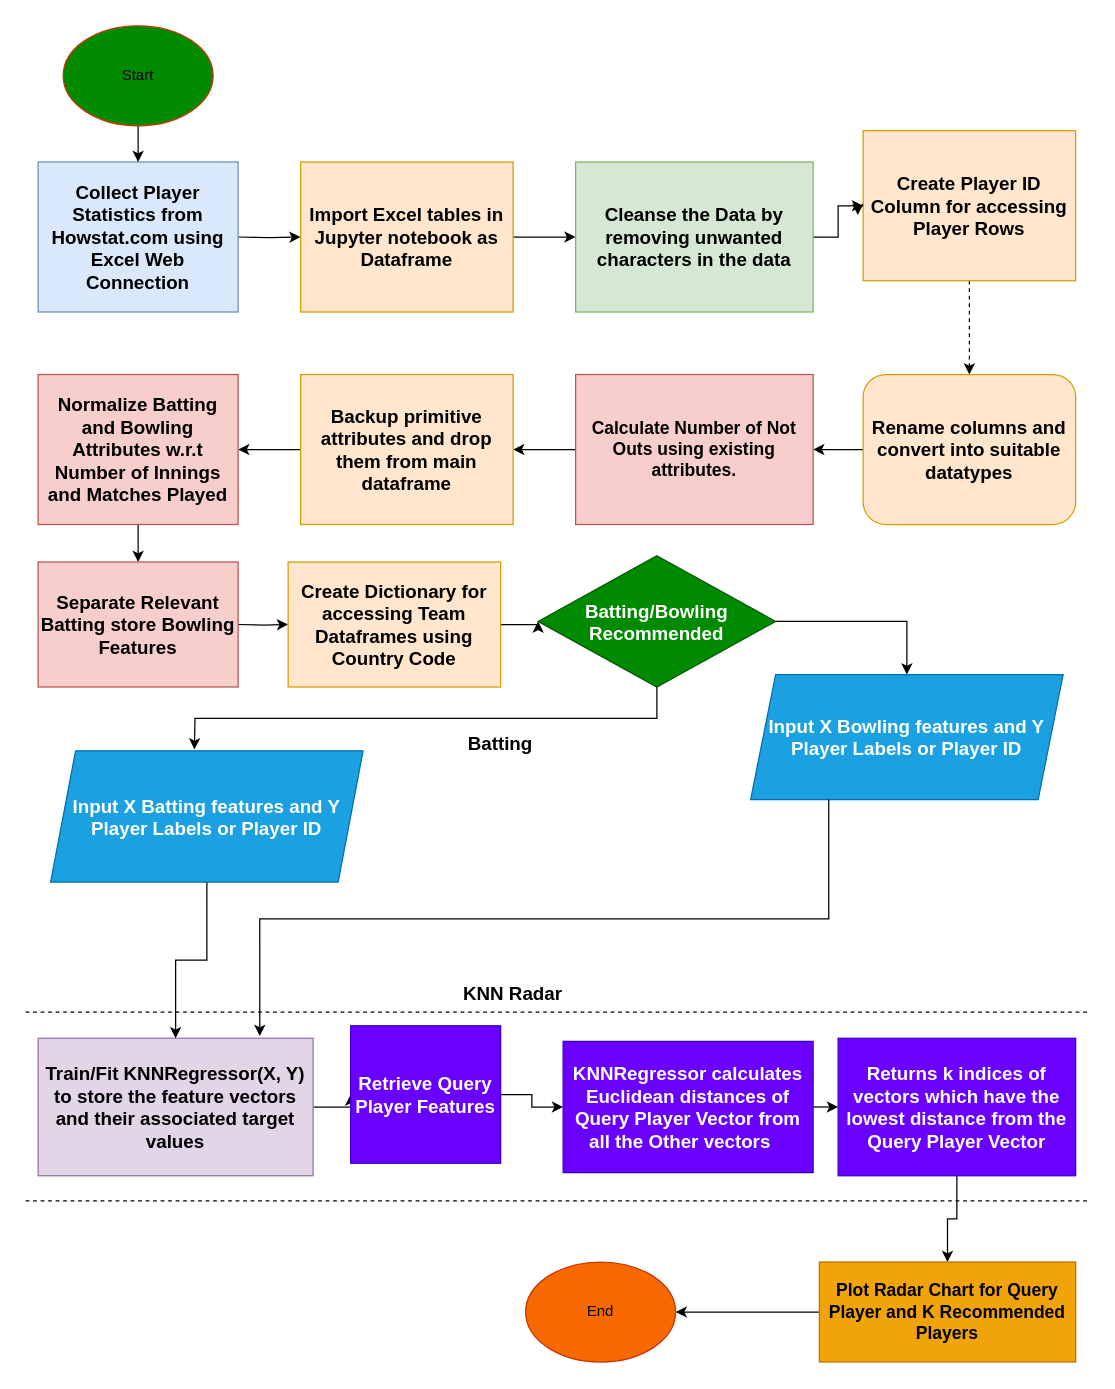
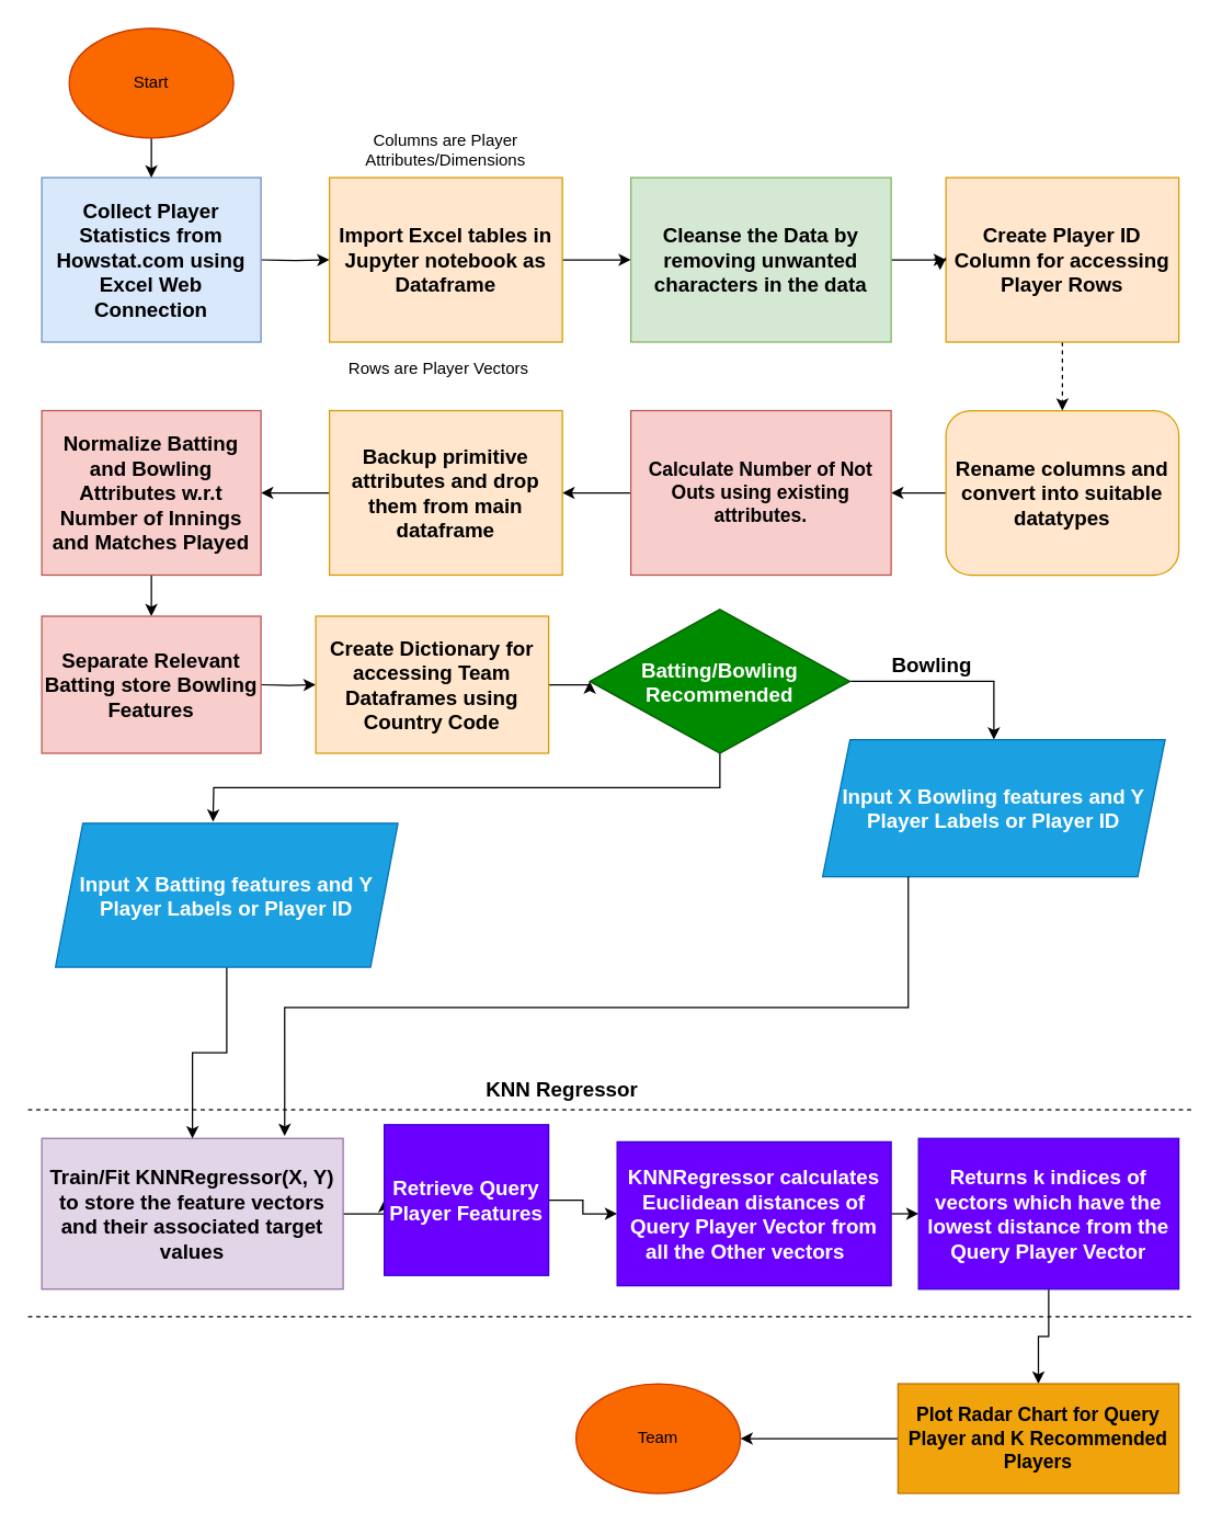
  <mxCell id="0" />
  <mxCell id="1" parent="0" />
  <mxCell id="2" style="edgeStyle=orthogonalEdgeStyle;rounded=0;orthogonalLoop=1;jettySize=auto;html=1;exitX=1;exitY=0.5;exitDx=0;exitDy=0;entryX=0;entryY=0.5;entryDx=0;entryDy=0;" parent="1" target="5" edge="1"><mxGeometry relative="1" as="geometry"><mxPoint x="190" y="189" as="sourcePoint" /></mxGeometry></mxCell>
  <mxCell id="3" value="&lt;b&gt;&lt;font style=&quot;font-size: 15px;&quot;&gt;Collect Player Statistics from Howstat.com using Excel Web Connection&lt;/font&gt;&lt;/b&gt;" style="rounded=0;whiteSpace=wrap;html=1;fillColor=#dae8fc;strokeColor=#6c8ebf;" parent="1" vertex="1"><mxGeometry x="30" y="129" width="160" height="120" as="geometry" /></mxCell>
  <mxCell id="4" style="edgeStyle=orthogonalEdgeStyle;rounded=0;orthogonalLoop=1;jettySize=auto;html=1;exitX=1;exitY=0.5;exitDx=0;exitDy=0;entryX=0;entryY=0.5;entryDx=0;entryDy=0;" parent="1" source="5" target="7" edge="1"><mxGeometry relative="1" as="geometry" /></mxCell>
  <mxCell id="5" value="&lt;b&gt;&lt;font style=&quot;font-size: 15px;&quot;&gt;Import Excel tables in Jupyter notebook as Dataframe&lt;/font&gt;&lt;/b&gt;" style="rounded=0;whiteSpace=wrap;html=1;fillColor=#ffe6cc;strokeColor=#d79b00;" parent="1" vertex="1"><mxGeometry x="240" y="129" width="170" height="120" as="geometry" /></mxCell>
  <mxCell id="6" style="edgeStyle=orthogonalEdgeStyle;rounded=0;orthogonalLoop=1;jettySize=auto;html=1;exitX=1;exitY=0.5;exitDx=0;exitDy=0;" parent="1" source="7" target="9" edge="1"><mxGeometry relative="1" as="geometry" /></mxCell>
  <mxCell id="7" value="&lt;b&gt;&lt;font style=&quot;font-size: 15px;&quot;&gt;Cleanse the Data by removing unwanted characters in the data&lt;/font&gt;&lt;/b&gt;" style="rounded=0;whiteSpace=wrap;html=1;fillColor=#d5e8d4;strokeColor=#82b366;" parent="1" vertex="1"><mxGeometry x="460" y="129" width="190" height="120" as="geometry" /></mxCell>
  <mxCell id="8" style="edgeStyle=orthogonalEdgeStyle;rounded=0;orthogonalLoop=1;jettySize=auto;html=1;exitX=0.5;exitY=1;exitDx=0;exitDy=0;entryX=0.5;entryY=0;entryDx=0;entryDy=0;dashed=1;" parent="1" source="9" target="11" edge="1"><mxGeometry relative="1" as="geometry" /></mxCell>
- <mxCell id="9" value="&lt;b&gt;&lt;font style=&quot;font-size: 15px;&quot;&gt;Create Player ID Column for accessing Player Rows&lt;/font&gt;&lt;/b&gt;" style="rounded=0;whiteSpace=wrap;html=1;fillColor=#ffe6cc;strokeColor=#d79b00;" parent="1" vertex="1"><mxGeometry x="690" y="104" width="170" height="120" as="geometry" /></mxCell>
+ <mxCell id="9" value="&lt;b&gt;&lt;font style=&quot;font-size: 15px;&quot;&gt;Create Player ID Column for accessing Player Rows&lt;/font&gt;&lt;/b&gt;" style="rounded=0;whiteSpace=wrap;html=1;fillColor=#ffe6cc;strokeColor=#d79b00;" parent="1" vertex="1"><mxGeometry x="690" y="129" width="170" height="120" as="geometry" /></mxCell>
  <mxCell id="10" style="edgeStyle=orthogonalEdgeStyle;rounded=0;orthogonalLoop=1;jettySize=auto;html=1;exitX=0;exitY=0.5;exitDx=0;exitDy=0;entryX=1;entryY=0.5;entryDx=0;entryDy=0;" parent="1" source="11" target="16" edge="1"><mxGeometry relative="1" as="geometry" /></mxCell>
  <mxCell id="11" value="&lt;b&gt;&lt;font style=&quot;font-size: 15px;&quot;&gt;Rename columns and convert into suitable datatypes&lt;/font&gt;&lt;/b&gt;" style="whiteSpace=wrap;html=1;fillColor=#ffe6cc;strokeColor=#d79b00;rounded=1;" parent="1" vertex="1"><mxGeometry x="690" y="299" width="170" height="120" as="geometry" /></mxCell>
  <mxCell id="12" style="edgeStyle=orthogonalEdgeStyle;rounded=0;orthogonalLoop=1;jettySize=auto;html=1;exitX=0;exitY=0.5;exitDx=0;exitDy=0;entryX=-0.025;entryY=0.562;entryDx=0;entryDy=0;entryPerimeter=0;" parent="1" source="9" target="9" edge="1"><mxGeometry relative="1" as="geometry" /></mxCell>
+ <mxCell id="13" value="Columns are Player Attributes/Dimensions" style="text;html=1;strokeColor=none;fillColor=none;align=center;verticalAlign=middle;whiteSpace=wrap;rounded=0;" parent="1" vertex="1"><mxGeometry x="245" y="89" width="160" height="40" as="geometry" /></mxCell>
+ <mxCell id="14" value="Rows are Player Vectors" style="text;html=1;strokeColor=none;fillColor=none;align=center;verticalAlign=middle;whiteSpace=wrap;rounded=0;" parent="1" vertex="1"><mxGeometry x="240" y="249" width="160" height="40" as="geometry" /></mxCell>
  <mxCell id="15" style="edgeStyle=orthogonalEdgeStyle;rounded=0;orthogonalLoop=1;jettySize=auto;html=1;exitX=0;exitY=0.5;exitDx=0;exitDy=0;entryX=1;entryY=0.5;entryDx=0;entryDy=0;" parent="1" source="16" target="18" edge="1"><mxGeometry relative="1" as="geometry" /></mxCell>
  <mxCell id="16" value="&lt;b&gt;&lt;font style=&quot;font-size: 14px;&quot;&gt;Calculate Number of Not Outs using existing attributes.&lt;/font&gt;&lt;/b&gt;" style="rounded=0;whiteSpace=wrap;html=1;fillColor=#f8cecc;strokeColor=#b85450;" parent="1" vertex="1"><mxGeometry x="460" y="299" width="190" height="120" as="geometry" /></mxCell>
  <mxCell id="17" style="edgeStyle=orthogonalEdgeStyle;rounded=0;orthogonalLoop=1;jettySize=auto;html=1;exitX=0;exitY=0.5;exitDx=0;exitDy=0;" parent="1" source="18" edge="1"><mxGeometry relative="1" as="geometry"><mxPoint x="190" y="359" as="targetPoint" /></mxGeometry></mxCell>
  <mxCell id="18" value="&lt;b&gt;&lt;font style=&quot;font-size: 15px;&quot;&gt;Backup primitive attributes and drop them from main dataframe&lt;/font&gt;&lt;/b&gt;" style="rounded=0;whiteSpace=wrap;html=1;fillColor=#ffe6cc;strokeColor=#d79b00;" parent="1" vertex="1"><mxGeometry x="240" y="299" width="170" height="120" as="geometry" /></mxCell>
  <mxCell id="19" style="edgeStyle=orthogonalEdgeStyle;rounded=0;orthogonalLoop=1;jettySize=auto;html=1;exitX=0.5;exitY=1;exitDx=0;exitDy=0;entryX=0.5;entryY=0;entryDx=0;entryDy=0;" parent="1" edge="1"><mxGeometry relative="1" as="geometry"><mxPoint x="110" y="498" as="sourcePoint" /><mxPoint x="110" y="528" as="targetPoint" /></mxGeometry></mxCell>
  <mxCell id="20" value="" style="edgeStyle=orthogonalEdgeStyle;rounded=0;orthogonalLoop=1;jettySize=auto;html=1;" edge="1" parent="1" source="21" target="23"><mxGeometry relative="1" as="geometry" /></mxCell>
  <mxCell id="21" value="&lt;b&gt;&lt;font style=&quot;font-size: 15px;&quot;&gt;Normalize Batting and Bowling Attributes w.r.t Number of Innings and Matches Played&lt;/font&gt;&lt;/b&gt;" style="rounded=0;whiteSpace=wrap;html=1;fillColor=#f8cecc;strokeColor=#b85450;" parent="1" vertex="1"><mxGeometry x="30" y="299" width="160" height="120" as="geometry" /></mxCell>
  <mxCell id="22" style="edgeStyle=orthogonalEdgeStyle;rounded=0;orthogonalLoop=1;jettySize=auto;html=1;exitX=1;exitY=0.5;exitDx=0;exitDy=0;entryX=0;entryY=0.5;entryDx=0;entryDy=0;" parent="1" target="25" edge="1"><mxGeometry relative="1" as="geometry"><mxPoint x="190" y="499" as="sourcePoint" /></mxGeometry></mxCell>
  <mxCell id="23" value="&lt;b&gt;&lt;font style=&quot;font-size: 15px;&quot;&gt;Separate Relevant Batting store Bowling Features&lt;/font&gt;&lt;/b&gt;" style="rounded=0;whiteSpace=wrap;html=1;fillColor=#f8cecc;strokeColor=#b85450;" parent="1" vertex="1"><mxGeometry x="30" y="449" width="160" height="100" as="geometry" /></mxCell>
  <mxCell id="24" style="edgeStyle=orthogonalEdgeStyle;rounded=0;orthogonalLoop=1;jettySize=auto;html=1;exitX=1;exitY=0.5;exitDx=0;exitDy=0;entryX=0;entryY=0.5;entryDx=0;entryDy=0;" parent="1" source="25" target="30" edge="1"><mxGeometry relative="1" as="geometry" /></mxCell>
  <mxCell id="25" value="&lt;b&gt;&lt;font style=&quot;font-size: 15px;&quot;&gt;Create Dictionary for accessing Team Dataframes using Country Code&lt;/font&gt;&lt;/b&gt;" style="rounded=0;whiteSpace=wrap;html=1;fillColor=#ffe6cc;strokeColor=#d79b00;" parent="1" vertex="1"><mxGeometry x="230" y="449" width="170" height="100" as="geometry" /></mxCell>
  <mxCell id="26" style="edgeStyle=orthogonalEdgeStyle;rounded=0;orthogonalLoop=1;jettySize=auto;html=1;exitX=1;exitY=0.5;exitDx=0;exitDy=0;entryX=0;entryY=0.5;entryDx=0;entryDy=0;" parent="1" source="27" target="37" edge="1"><mxGeometry relative="1" as="geometry" /></mxCell>
  <mxCell id="27" value="&lt;b style=&quot;border-color: var(--border-color);&quot;&gt;&lt;font style=&quot;border-color: var(--border-color); font-size: 15px;&quot;&gt;Train/Fit KNNRegressor(X, Y) to&amp;nbsp;&lt;/font&gt;&lt;/b&gt;&lt;b style=&quot;border-color: var(--border-color);&quot;&gt;&lt;font style=&quot;border-color: var(--border-color); font-size: 15px;&quot;&gt;store the feature vectors and their associated target values&lt;/font&gt;&lt;/b&gt;&lt;b&gt;&lt;font style=&quot;font-size: 15px;&quot;&gt;&lt;br&gt;&lt;/font&gt;&lt;/b&gt;" style="rounded=0;whiteSpace=wrap;html=1;fillColor=#e1d5e7;strokeColor=#9673a6;" parent="1" vertex="1"><mxGeometry x="30" y="830" width="220" height="110" as="geometry" /></mxCell>
  <mxCell id="28" style="edgeStyle=orthogonalEdgeStyle;rounded=0;orthogonalLoop=1;jettySize=auto;html=1;exitX=1;exitY=0.5;exitDx=0;exitDy=0;entryX=0.5;entryY=0;entryDx=0;entryDy=0;" parent="1" source="30" target="33" edge="1"><mxGeometry relative="1" as="geometry" /></mxCell>
  <mxCell id="29" style="edgeStyle=orthogonalEdgeStyle;rounded=0;orthogonalLoop=1;jettySize=auto;html=1;exitX=0.5;exitY=1;exitDx=0;exitDy=0;entryX=0.5;entryY=0;entryDx=0;entryDy=0;" parent="1" source="30" edge="1"><mxGeometry relative="1" as="geometry"><mxPoint x="155" y="599" as="targetPoint" /></mxGeometry></mxCell>
  <mxCell id="30" value="&lt;b style=&quot;font-size: 15px;&quot;&gt;Batting/Bowling &lt;br&gt;Recommended&lt;/b&gt;" style="rhombus;whiteSpace=wrap;html=1;fillColor=#008a00;fontColor=#ffffff;strokeColor=#005700;" parent="1" vertex="1"><mxGeometry x="430" y="444" width="190" height="105" as="geometry" /></mxCell>
  <mxCell id="31" style="edgeStyle=orthogonalEdgeStyle;rounded=0;orthogonalLoop=1;jettySize=auto;html=1;exitX=0.5;exitY=1;exitDx=0;exitDy=0;" parent="1" source="32" target="27" edge="1"><mxGeometry relative="1" as="geometry" /></mxCell>
  <mxCell id="32" value="&lt;b&gt;&lt;font style=&quot;font-size: 15px;&quot;&gt;Input X Batting features and Y Player Labels or Player ID&lt;/font&gt;&lt;/b&gt;" style="shape=parallelogram;perimeter=parallelogramPerimeter;whiteSpace=wrap;html=1;fixedSize=1;fillColor=#1ba1e2;fontColor=#ffffff;strokeColor=#006EAF;" parent="1" vertex="1"><mxGeometry x="40" y="600" width="250" height="105" as="geometry" /></mxCell>
  <mxCell id="33" value="&lt;b&gt;&lt;font style=&quot;font-size: 15px;&quot;&gt;Input X Bowling features and Y Player Labels or Player ID&lt;/font&gt;&lt;/b&gt;" style="shape=parallelogram;perimeter=parallelogramPerimeter;whiteSpace=wrap;html=1;fixedSize=1;fillColor=#1ba1e2;fontColor=#ffffff;strokeColor=#006EAF;" parent="1" vertex="1"><mxGeometry x="600" y="539" width="250" height="100" as="geometry" /></mxCell>
- <mxCell id="34" value="&lt;b&gt;&lt;font style=&quot;font-size: 15px;&quot;&gt;Batting&lt;/font&gt;&lt;/b&gt;" style="text;html=1;strokeColor=none;fillColor=none;align=center;verticalAlign=middle;whiteSpace=wrap;rounded=0;" parent="1" vertex="1"><mxGeometry x="370" y="579" width="60" height="30" as="geometry" /></mxCell>
+ <mxCell id="35" value="&lt;b&gt;&lt;font style=&quot;font-size: 15px;&quot;&gt;Bowling&lt;/font&gt;&lt;/b&gt;" style="text;html=1;strokeColor=none;fillColor=none;align=center;verticalAlign=middle;whiteSpace=wrap;rounded=0;" parent="1" vertex="1"><mxGeometry x="650" y="469" width="60" height="30" as="geometry" /></mxCell>
  <mxCell id="36" style="edgeStyle=orthogonalEdgeStyle;rounded=0;orthogonalLoop=1;jettySize=auto;html=1;exitX=1;exitY=0.5;exitDx=0;exitDy=0;entryX=0;entryY=0.5;entryDx=0;entryDy=0;" parent="1" source="37" target="39" edge="1"><mxGeometry relative="1" as="geometry" /></mxCell>
  <mxCell id="37" value="&lt;b&gt;&lt;font style=&quot;font-size: 15px;&quot;&gt;Retrieve Query Player Features&lt;/font&gt;&lt;/b&gt;" style="rounded=0;whiteSpace=wrap;html=1;fillColor=#6a00ff;fontColor=#ffffff;strokeColor=#3700CC;" parent="1" vertex="1"><mxGeometry x="280" y="820" width="120" height="110" as="geometry" /></mxCell>
  <mxCell id="38" style="edgeStyle=orthogonalEdgeStyle;rounded=0;orthogonalLoop=1;jettySize=auto;html=1;exitX=1;exitY=0.5;exitDx=0;exitDy=0;entryX=0;entryY=0.5;entryDx=0;entryDy=0;" parent="1" source="39" target="41" edge="1"><mxGeometry relative="1" as="geometry" /></mxCell>
  <mxCell id="39" value="&lt;b&gt;&lt;font style=&quot;font-size: 15px;&quot;&gt;KNNRegressor calculates Euclidean distances of Query Player Vector from all the Other vectors&amp;nbsp; &amp;nbsp;&lt;/font&gt;&lt;/b&gt;" style="rounded=0;whiteSpace=wrap;html=1;fillColor=#6a00ff;fontColor=#ffffff;strokeColor=#3700CC;" parent="1" vertex="1"><mxGeometry x="450" y="832.5" width="200" height="105" as="geometry" /></mxCell>
  <mxCell id="40" style="edgeStyle=orthogonalEdgeStyle;rounded=0;orthogonalLoop=1;jettySize=auto;html=1;exitX=0.5;exitY=1;exitDx=0;exitDy=0;entryX=0.5;entryY=0;entryDx=0;entryDy=0;" edge="1" parent="1" source="41" target="46"><mxGeometry relative="1" as="geometry" /></mxCell>
  <mxCell id="41" value="&lt;b&gt;&lt;font style=&quot;font-size: 15px;&quot;&gt;Returns k indices of vectors which have the lowest distance from the Query Player Vector&lt;/font&gt;&lt;/b&gt;" style="rounded=0;whiteSpace=wrap;html=1;fillColor=#6a00ff;fontColor=#ffffff;strokeColor=#3700CC;" parent="1" vertex="1"><mxGeometry x="670" y="830" width="190" height="110" as="geometry" /></mxCell>
  <mxCell id="42" value="" style="endArrow=none;dashed=1;html=1;rounded=0;" parent="1" edge="1"><mxGeometry width="50" height="50" relative="1" as="geometry"><mxPoint y="809" as="sourcePoint" x="20" /><mxPoint x="870" y="809" as="targetPoint" /><Array as="points"><mxPoint x="385" y="809" /><mxPoint x="625" y="809" /></Array></mxGeometry></mxCell>
- <mxCell id="43" value="&lt;b&gt;&lt;font style=&quot;font-size: 15px;&quot;&gt;KNN Radar&lt;/font&gt;&lt;/b&gt;" style="text;html=1;strokeColor=none;fillColor=none;align=center;verticalAlign=middle;whiteSpace=wrap;rounded=0;" parent="1" vertex="1"><mxGeometry x="255" y="779" width="310" height="30" as="geometry" /></mxCell>
+ <mxCell id="43" value="&lt;b&gt;&lt;font style=&quot;font-size: 15px;&quot;&gt;KNN Regressor&lt;/font&gt;&lt;/b&gt;" style="text;html=1;strokeColor=none;fillColor=none;align=center;verticalAlign=middle;whiteSpace=wrap;rounded=0;" parent="1" vertex="1"><mxGeometry x="255" y="779" width="310" height="30" as="geometry" /></mxCell>
  <mxCell id="44" value="" style="endArrow=none;dashed=1;html=1;rounded=0;" parent="1" edge="1"><mxGeometry width="50" height="50" relative="1" as="geometry"><mxPoint y="960" as="sourcePoint" x="20" /><mxPoint x="870" y="960" as="targetPoint" /><Array as="points"><mxPoint x="380" y="960" /><mxPoint x="620" y="960" /></Array></mxGeometry></mxCell>
  <mxCell id="45" style="edgeStyle=orthogonalEdgeStyle;rounded=0;orthogonalLoop=1;jettySize=auto;html=1;exitX=0;exitY=0.5;exitDx=0;exitDy=0;entryX=1;entryY=0.5;entryDx=0;entryDy=0;" parent="1" source="46" target="47" edge="1"><mxGeometry relative="1" as="geometry" /></mxCell>
  <mxCell id="46" value="&lt;b&gt;&lt;font style=&quot;font-size: 14px;&quot;&gt;Plot Radar Chart for Query Player and K Recommended Players&lt;/font&gt;&lt;/b&gt;" style="rounded=0;whiteSpace=wrap;html=1;fillColor=#f0a30a;fontColor=#000000;strokeColor=#BD7000;" parent="1" vertex="1"><mxGeometry x="655" y="1009" width="205" height="80" as="geometry" /></mxCell>
- <mxCell id="47" value="End" style="ellipse;whiteSpace=wrap;html=1;fillColor=#fa6800;fontColor=#000000;strokeColor=#C73500;" parent="1" vertex="1"><mxGeometry x="420" y="1009" width="120" height="80" as="geometry" /></mxCell>
+ <mxCell id="47" value="Team" style="ellipse;whiteSpace=wrap;html=1;fillColor=#fa6800;fontColor=#000000;strokeColor=#C73500;" parent="1" vertex="1"><mxGeometry x="420" y="1009" width="120" height="80" as="geometry" /></mxCell>
  <mxCell id="48" value="" style="edgeStyle=orthogonalEdgeStyle;rounded=0;orthogonalLoop=1;jettySize=auto;html=1;" parent="1" source="49" target="3" edge="1"><mxGeometry relative="1" as="geometry" /></mxCell>
- <mxCell id="49" value="Start" style="ellipse;whiteSpace=wrap;html=1;fillColor=#008a00;fontColor=#000000;strokeColor=#C73500;" parent="1" vertex="1"><mxGeometry x="50" y="20" width="120" height="80" as="geometry" /></mxCell>
+ <mxCell id="49" value="Start" style="ellipse;whiteSpace=wrap;html=1;fillColor=#fa6800;fontColor=#000000;strokeColor=#C73500;" parent="1" vertex="1"><mxGeometry x="50" y="20" width="120" height="80" as="geometry" /></mxCell>
  <mxCell id="50" style="edgeStyle=orthogonalEdgeStyle;rounded=0;orthogonalLoop=1;jettySize=auto;html=1;exitX=0.25;exitY=1;exitDx=0;exitDy=0;entryX=0.806;entryY=-0.016;entryDx=0;entryDy=0;entryPerimeter=0;" parent="1" source="33" target="27" edge="1"><mxGeometry relative="1" as="geometry" /></mxCell>
